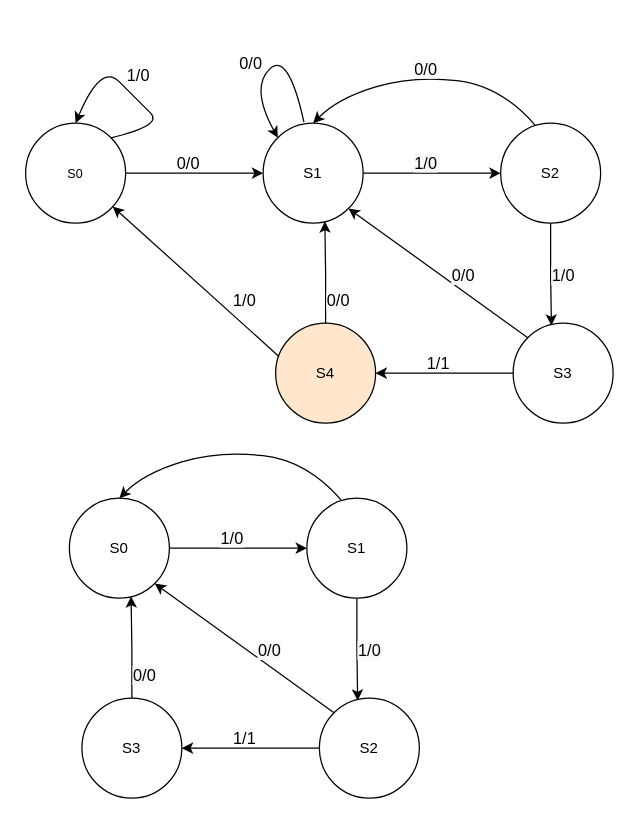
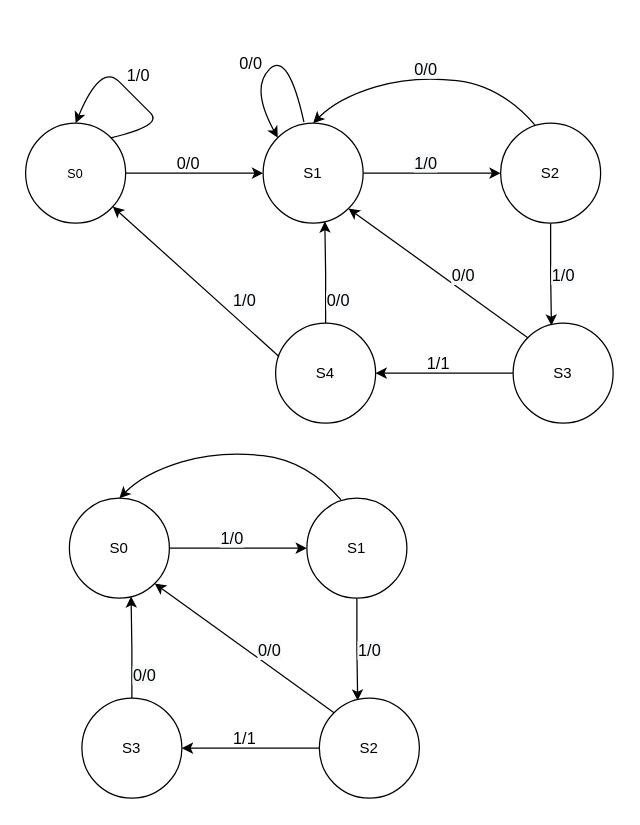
  <mxCell id="0" />
  <mxCell id="1" parent="0" />
  <mxCell id="2" style="edgeStyle=orthogonalEdgeStyle;rounded=0;orthogonalLoop=1;jettySize=auto;html=1;entryX=0;entryY=0.5;entryDx=0;entryDy=0;fontSize=13;" edge="1" parent="1" source="3" target="7"><mxGeometry relative="1" as="geometry" /></mxCell>
  <mxCell id="3" value="&lt;font size=&quot;1&quot;&gt;S0&lt;/font&gt;" style="ellipse;whiteSpace=wrap;html=1;aspect=fixed;" vertex="1" parent="1"><mxGeometry x="20" y="98" width="80" height="80" as="geometry" /></mxCell>
  <mxCell id="4" style="edgeStyle=orthogonalEdgeStyle;rounded=0;orthogonalLoop=1;jettySize=auto;html=1;entryX=0.383;entryY=0.025;entryDx=0;entryDy=0;entryPerimeter=0;fontSize=13;" edge="1" parent="1" source="5" target="9"><mxGeometry relative="1" as="geometry" /></mxCell>
  <mxCell id="5" value="S2" style="ellipse;whiteSpace=wrap;html=1;aspect=fixed;" vertex="1" parent="1"><mxGeometry x="400" y="98" width="80" height="80" as="geometry" /></mxCell>
  <mxCell id="6" style="edgeStyle=orthogonalEdgeStyle;rounded=0;orthogonalLoop=1;jettySize=auto;html=1;entryX=0;entryY=0.5;entryDx=0;entryDy=0;fontSize=13;" edge="1" parent="1" source="7" target="5"><mxGeometry relative="1" as="geometry" /></mxCell>
  <mxCell id="7" value="S1" style="ellipse;whiteSpace=wrap;html=1;aspect=fixed;" vertex="1" parent="1"><mxGeometry x="210" y="98" width="80" height="80" as="geometry" /></mxCell>
  <mxCell id="8" style="edgeStyle=orthogonalEdgeStyle;rounded=0;orthogonalLoop=1;jettySize=auto;html=1;entryX=1;entryY=0.5;entryDx=0;entryDy=0;fontSize=13;" edge="1" parent="1" source="9" target="11"><mxGeometry relative="1" as="geometry" /></mxCell>
  <mxCell id="9" value="S3" style="ellipse;whiteSpace=wrap;html=1;aspect=fixed;" vertex="1" parent="1"><mxGeometry x="410" y="258" width="80" height="80" as="geometry" /></mxCell>
  <mxCell id="10" style="edgeStyle=orthogonalEdgeStyle;rounded=0;orthogonalLoop=1;jettySize=auto;html=1;exitX=0.5;exitY=0;exitDx=0;exitDy=0;entryX=0.617;entryY=0.983;entryDx=0;entryDy=0;entryPerimeter=0;fontSize=13;" edge="1" parent="1" source="11" target="7"><mxGeometry relative="1" as="geometry" /></mxCell>
- <mxCell id="11" value="S4" style="ellipse;whiteSpace=wrap;html=1;aspect=fixed;fillColor=#ffe6cc;" vertex="1" parent="1"><mxGeometry x="220" y="258" width="80" height="80" as="geometry" /></mxCell>
+ <mxCell id="11" value="S4" style="ellipse;whiteSpace=wrap;html=1;aspect=fixed;" vertex="1" parent="1"><mxGeometry x="220" y="258" width="80" height="80" as="geometry" /></mxCell>
  <mxCell id="12" value="" style="endArrow=classic;html=1;rounded=0;fontSize=13;exitX=0.033;exitY=0.333;exitDx=0;exitDy=0;exitPerimeter=0;" edge="1" parent="1" source="11" target="3"><mxGeometry width="50" height="50" relative="1" as="geometry"><mxPoint x="120" y="258" as="sourcePoint" /><mxPoint x="170" y="208" as="targetPoint" /></mxGeometry></mxCell>
  <mxCell id="13" value="" style="endArrow=classic;html=1;rounded=0;fontSize=13;entryX=1;entryY=1;entryDx=0;entryDy=0;exitX=0;exitY=0;exitDx=0;exitDy=0;" edge="1" parent="1" source="9" target="7"><mxGeometry width="50" height="50" relative="1" as="geometry"><mxPoint x="270" y="328" as="sourcePoint" /><mxPoint x="320" y="278" as="targetPoint" /></mxGeometry></mxCell>
  <mxCell id="14" value="" style="curved=1;endArrow=classic;html=1;rounded=0;fontSize=13;exitX=0.342;exitY=0.017;exitDx=0;exitDy=0;exitPerimeter=0;entryX=0.5;entryY=0;entryDx=0;entryDy=0;" edge="1" parent="1" source="5" target="7"><mxGeometry width="50" height="50" relative="1" as="geometry"><mxPoint x="270" y="128" as="sourcePoint" /><mxPoint x="320" y="78" as="targetPoint" /><Array as="points"><mxPoint x="400" y="68" /><mxPoint x="330" y="60" /><mxPoint x="270" y="78" /></Array></mxGeometry></mxCell>
  <mxCell id="15" value="0/0" style="text;html=1;align=center;verticalAlign=middle;resizable=0;points=[];autosize=1;strokeColor=none;fillColor=none;fontSize=13;" vertex="1" parent="1"><mxGeometry x="135" y="120" width="30" height="20" as="geometry" /></mxCell>
  <mxCell id="16" value="&#10;&#10;&lt;span style=&quot;color: rgb(0, 0, 0); font-family: helvetica; font-size: 13px; font-style: normal; font-weight: 400; letter-spacing: normal; text-align: center; text-indent: 0px; text-transform: none; word-spacing: 0px; background-color: rgb(248, 249, 250); display: inline; float: none;&quot;&gt;0/0&lt;/span&gt;&#10;&#10;" style="text;html=1;align=center;verticalAlign=middle;resizable=0;points=[];autosize=1;strokeColor=none;fillColor=none;fontSize=13;" vertex="1" parent="1"><mxGeometry x="325" y="20" width="30" height="70" as="geometry" /></mxCell>
  <mxCell id="17" value="&#10;&#10;&lt;span style=&quot;color: rgb(0, 0, 0); font-family: helvetica; font-size: 13px; font-style: normal; font-weight: 400; letter-spacing: normal; text-align: center; text-indent: 0px; text-transform: none; word-spacing: 0px; background-color: rgb(248, 249, 250); display: inline; float: none;&quot;&gt;1/0&lt;/span&gt;&#10;&#10;" style="text;html=1;align=center;verticalAlign=middle;resizable=0;points=[];autosize=1;strokeColor=none;fillColor=none;fontSize=13;" vertex="1" parent="1"><mxGeometry x="325" y="95" width="30" height="70" as="geometry" /></mxCell>
  <mxCell id="18" value="&#10;&#10;&lt;span style=&quot;color: rgb(0, 0, 0); font-family: helvetica; font-size: 13px; font-style: normal; font-weight: 400; letter-spacing: normal; text-align: center; text-indent: 0px; text-transform: none; word-spacing: 0px; background-color: rgb(248, 249, 250); display: inline; float: none;&quot;&gt;1/0&lt;/span&gt;&#10;&#10;" style="text;html=1;align=center;verticalAlign=middle;resizable=0;points=[];autosize=1;strokeColor=none;fillColor=none;fontSize=13;" vertex="1" parent="1"><mxGeometry x="435" y="185" width="30" height="70" as="geometry" /></mxCell>
  <mxCell id="19" value="&#10;&#10;&lt;span style=&quot;color: rgb(0, 0, 0); font-family: helvetica; font-size: 13px; font-style: normal; font-weight: 400; letter-spacing: normal; text-align: center; text-indent: 0px; text-transform: none; word-spacing: 0px; background-color: rgb(248, 249, 250); display: inline; float: none;&quot;&gt;0/0&lt;/span&gt;&#10;&#10;" style="text;html=1;align=center;verticalAlign=middle;resizable=0;points=[];autosize=1;strokeColor=none;fillColor=none;fontSize=13;" vertex="1" parent="1"><mxGeometry x="355" y="185" width="30" height="70" as="geometry" /></mxCell>
  <mxCell id="20" value="1/1" style="text;html=1;align=center;verticalAlign=middle;resizable=0;points=[];autosize=1;strokeColor=none;fillColor=none;fontSize=13;" vertex="1" parent="1"><mxGeometry x="335" y="280" width="30" height="20" as="geometry" /></mxCell>
  <mxCell id="21" value="&#10;&#10;&lt;span style=&quot;color: rgb(0, 0, 0); font-family: helvetica; font-size: 13px; font-style: normal; font-weight: 400; letter-spacing: normal; text-align: center; text-indent: 0px; text-transform: none; word-spacing: 0px; background-color: rgb(248, 249, 250); display: inline; float: none;&quot;&gt;0/0&lt;/span&gt;&#10;&#10;" style="text;html=1;align=center;verticalAlign=middle;resizable=0;points=[];autosize=1;strokeColor=none;fillColor=none;fontSize=13;" vertex="1" parent="1"><mxGeometry x="255" y="205" width="30" height="70" as="geometry" /></mxCell>
  <mxCell id="22" value="&#10;&#10;&lt;span style=&quot;color: rgb(0, 0, 0); font-family: helvetica; font-size: 13px; font-style: normal; font-weight: 400; letter-spacing: normal; text-align: center; text-indent: 0px; text-transform: none; word-spacing: 0px; background-color: rgb(248, 249, 250); display: inline; float: none;&quot;&gt;1/0&lt;/span&gt;&#10;&#10;" style="text;html=1;align=center;verticalAlign=middle;resizable=0;points=[];autosize=1;strokeColor=none;fillColor=none;fontSize=13;" vertex="1" parent="1"><mxGeometry x="180" y="205" width="30" height="70" as="geometry" /></mxCell>
  <mxCell id="23" value="" style="curved=1;endArrow=classic;html=1;rounded=0;fontSize=13;exitX=1;exitY=0;exitDx=0;exitDy=0;entryX=0.5;entryY=0;entryDx=0;entryDy=0;" edge="1" parent="1" source="3" target="3"><mxGeometry width="50" height="50" relative="1" as="geometry"><mxPoint x="80" y="100" as="sourcePoint" /><mxPoint x="130" y="50" as="targetPoint" /><Array as="points"><mxPoint x="130" y="100" /><mxPoint x="110" y="80" /><mxPoint x="80" y="50" /></Array></mxGeometry></mxCell>
  <mxCell id="24" value="1/0" style="text;html=1;align=center;verticalAlign=middle;resizable=0;points=[];autosize=1;strokeColor=none;fillColor=none;fontSize=13;" vertex="1" parent="1"><mxGeometry x="95" y="50" width="30" height="20" as="geometry" /></mxCell>
  <mxCell id="25" style="edgeStyle=orthogonalEdgeStyle;rounded=0;orthogonalLoop=1;jettySize=auto;html=1;entryX=0.383;entryY=0.025;entryDx=0;entryDy=0;entryPerimeter=0;fontSize=13;" edge="1" parent="1" source="26" target="30"><mxGeometry relative="1" as="geometry" /></mxCell>
  <mxCell id="26" value="S1" style="ellipse;whiteSpace=wrap;html=1;aspect=fixed;" vertex="1" parent="1"><mxGeometry x="245" y="398" width="80" height="80" as="geometry" /></mxCell>
  <mxCell id="27" style="edgeStyle=orthogonalEdgeStyle;rounded=0;orthogonalLoop=1;jettySize=auto;html=1;entryX=0;entryY=0.5;entryDx=0;entryDy=0;fontSize=13;" edge="1" parent="1" source="28" target="26"><mxGeometry relative="1" as="geometry" /></mxCell>
  <mxCell id="28" value="S0" style="ellipse;whiteSpace=wrap;html=1;aspect=fixed;" vertex="1" parent="1"><mxGeometry x="55" y="398" width="80" height="80" as="geometry" /></mxCell>
  <mxCell id="29" style="edgeStyle=orthogonalEdgeStyle;rounded=0;orthogonalLoop=1;jettySize=auto;html=1;entryX=1;entryY=0.5;entryDx=0;entryDy=0;fontSize=13;" edge="1" parent="1" source="30" target="32"><mxGeometry relative="1" as="geometry" /></mxCell>
  <mxCell id="30" value="S2" style="ellipse;whiteSpace=wrap;html=1;aspect=fixed;" vertex="1" parent="1"><mxGeometry x="255" y="558" width="80" height="80" as="geometry" /></mxCell>
  <mxCell id="31" style="edgeStyle=orthogonalEdgeStyle;rounded=0;orthogonalLoop=1;jettySize=auto;html=1;exitX=0.5;exitY=0;exitDx=0;exitDy=0;entryX=0.617;entryY=0.983;entryDx=0;entryDy=0;entryPerimeter=0;fontSize=13;" edge="1" parent="1" source="32" target="28"><mxGeometry relative="1" as="geometry" /></mxCell>
  <mxCell id="32" value="S3" style="ellipse;whiteSpace=wrap;html=1;aspect=fixed;" vertex="1" parent="1"><mxGeometry x="65" y="558" width="80" height="80" as="geometry" /></mxCell>
  <mxCell id="33" value="" style="endArrow=classic;html=1;rounded=0;fontSize=13;entryX=1;entryY=1;entryDx=0;entryDy=0;exitX=0;exitY=0;exitDx=0;exitDy=0;" edge="1" parent="1" source="30" target="28"><mxGeometry width="50" height="50" relative="1" as="geometry"><mxPoint x="115" y="628" as="sourcePoint" /><mxPoint x="165" y="578" as="targetPoint" /></mxGeometry></mxCell>
  <mxCell id="34" value="" style="curved=1;endArrow=classic;html=1;rounded=0;fontSize=13;exitX=0.342;exitY=0.017;exitDx=0;exitDy=0;exitPerimeter=0;entryX=0.5;entryY=0;entryDx=0;entryDy=0;" edge="1" parent="1" source="26" target="28"><mxGeometry width="50" height="50" relative="1" as="geometry"><mxPoint x="115" y="428" as="sourcePoint" /><mxPoint x="165" y="378" as="targetPoint" /><Array as="points"><mxPoint x="245" y="368" /><mxPoint x="175" y="360" /><mxPoint x="115" y="378" /></Array></mxGeometry></mxCell>
  <mxCell id="35" value="&#10;&#10;&lt;span style=&quot;color: rgb(0, 0, 0); font-family: helvetica; font-size: 13px; font-style: normal; font-weight: 400; letter-spacing: normal; text-align: center; text-indent: 0px; text-transform: none; word-spacing: 0px; background-color: rgb(248, 249, 250); display: inline; float: none;&quot;&gt;1/0&lt;/span&gt;&#10;&#10;" style="text;html=1;align=center;verticalAlign=middle;resizable=0;points=[];autosize=1;strokeColor=none;fillColor=none;fontSize=13;" vertex="1" parent="1"><mxGeometry x="170" y="395" width="30" height="70" as="geometry" /></mxCell>
  <mxCell id="36" value="&#10;&#10;&lt;span style=&quot;color: rgb(0, 0, 0); font-family: helvetica; font-size: 13px; font-style: normal; font-weight: 400; letter-spacing: normal; text-align: center; text-indent: 0px; text-transform: none; word-spacing: 0px; background-color: rgb(248, 249, 250); display: inline; float: none;&quot;&gt;1/0&lt;/span&gt;&#10;&#10;" style="text;html=1;align=center;verticalAlign=middle;resizable=0;points=[];autosize=1;strokeColor=none;fillColor=none;fontSize=13;" vertex="1" parent="1"><mxGeometry x="280" y="485" width="30" height="70" as="geometry" /></mxCell>
  <mxCell id="37" value="&#10;&#10;&lt;span style=&quot;color: rgb(0, 0, 0); font-family: helvetica; font-size: 13px; font-style: normal; font-weight: 400; letter-spacing: normal; text-align: center; text-indent: 0px; text-transform: none; word-spacing: 0px; background-color: rgb(248, 249, 250); display: inline; float: none;&quot;&gt;0/0&lt;/span&gt;&#10;&#10;" style="text;html=1;align=center;verticalAlign=middle;resizable=0;points=[];autosize=1;strokeColor=none;fillColor=none;fontSize=13;" vertex="1" parent="1"><mxGeometry x="200" y="485" width="30" height="70" as="geometry" /></mxCell>
  <mxCell id="38" value="1/1" style="text;html=1;align=center;verticalAlign=middle;resizable=0;points=[];autosize=1;strokeColor=none;fillColor=none;fontSize=13;" vertex="1" parent="1"><mxGeometry x="180" y="580" width="30" height="20" as="geometry" /></mxCell>
  <mxCell id="39" value="&#10;&#10;&lt;span style=&quot;color: rgb(0, 0, 0); font-family: helvetica; font-size: 13px; font-style: normal; font-weight: 400; letter-spacing: normal; text-align: center; text-indent: 0px; text-transform: none; word-spacing: 0px; background-color: rgb(248, 249, 250); display: inline; float: none;&quot;&gt;0/0&lt;/span&gt;&#10;&#10;" style="text;html=1;align=center;verticalAlign=middle;resizable=0;points=[];autosize=1;strokeColor=none;fillColor=none;fontSize=13;" vertex="1" parent="1"><mxGeometry x="100" y="505" width="30" height="70" as="geometry" /></mxCell>
  <mxCell id="40" value="" style="curved=1;endArrow=classic;html=1;rounded=0;fontSize=13;exitX=0.408;exitY=-0.01;exitDx=0;exitDy=0;exitPerimeter=0;entryX=0;entryY=0;entryDx=0;entryDy=0;" edge="1" parent="1" source="7" target="7"><mxGeometry width="50" height="50" relative="1" as="geometry"><mxPoint x="180" y="40" as="sourcePoint" /><mxPoint x="230" y="-10" as="targetPoint" /><Array as="points"><mxPoint x="230" y="40" /><mxPoint x="200" y="70" /></Array></mxGeometry></mxCell>
  <mxCell id="41" value="0/0" style="text;html=1;align=center;verticalAlign=middle;resizable=0;points=[];autosize=1;strokeColor=none;fillColor=none;fontSize=13;" vertex="1" parent="1"><mxGeometry x="185" y="40" width="30" height="20" as="geometry" /></mxCell>
